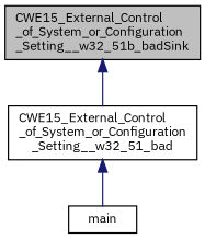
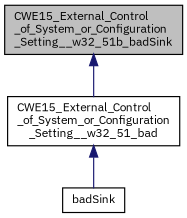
  digraph {
    rankdir=TB
    fontname="IBM Plex Sans"
    node [color=black fillcolor=white fontname="IBM Plex Sans" fontsize=10 shape=record style=filled]
    edge [color=midnightblue dir=back fontname="IBM Plex Sans" fontsize=10 labelfontname=Helvetica labelfontsize=10 style=solid]
    n1 [fillcolor=grey75 fontcolor=black height=0.2 label="CWE15_External_Control\l_of_System_or_Configuration\l_Setting__w32_51b_badSink" width=0.4]
    n2 [height=0.2 label="CWE15_External_Control\l_of_System_or_Configuration\l_Setting__w32_51_bad" width=0.4]
-   n3 [height=0.2 label=main width=0.4]
+   n3 [height=0.2 label=badSink width=0.4]
    n1 -> n2
    n2 -> n3
  }
